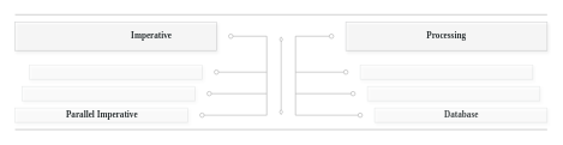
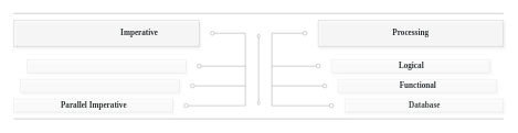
  <mxCell id="0" />
  <mxCell id="1" parent="0" />
  <mxCell id="2" value="" style="rounded=0;whiteSpace=wrap;html=1;fontFamily=Lucida Console;strokeColor=#2F3537;opacity=10;fillColor=#FFFFFF;shadow=1;fontColor=#2F3537;" vertex="1" parent="1"><mxGeometry x="20" y="150" width="240" height="20" as="geometry" /></mxCell>
  <mxCell id="3" value="" style="rounded=0;whiteSpace=wrap;html=1;fontFamily=Lucida Console;strokeColor=#2F3537;opacity=10;fillColor=#FFFFFF;shadow=1;fontColor=#2F3537;" vertex="1" parent="1"><mxGeometry x="30" y="120" width="240" height="20" as="geometry" /></mxCell>
  <mxCell id="4" value="" style="rounded=0;whiteSpace=wrap;html=1;fontFamily=Lucida Console;strokeColor=#2F3537;opacity=10;fillColor=#FFFFFF;shadow=1;fontColor=#2F3537;" vertex="1" parent="1"><mxGeometry x="40" y="90" width="240" height="20" as="geometry" /></mxCell>
  <mxCell id="5" value="" style="rounded=0;whiteSpace=wrap;html=1;fontFamily=Lucida Console;strokeColor=#2F3537;opacity=10;fillColor=#FFFFFF;shadow=1;fontColor=#2F3537;" vertex="1" parent="1"><mxGeometry x="500" y="90" width="240" height="20" as="geometry" /></mxCell>
  <mxCell id="6" value="" style="rounded=0;whiteSpace=wrap;html=1;fontFamily=Lucida Console;strokeColor=#2F3537;opacity=10;fillColor=#FFFFFF;shadow=1;fontColor=#2F3537;" vertex="1" parent="1"><mxGeometry x="510" y="120" width="240" height="20" as="geometry" /></mxCell>
  <mxCell id="7" value="Database" style="text;html=1;strokeColor=none;fillColor=none;align=center;verticalAlign=middle;whiteSpace=wrap;rounded=0;fontFamily=Fira Code;fontSource=https%3A%2F%2Ffonts.googleapis.com%2Fcss2%3Ffamily%3DFira%2BCode%3Awght%40300%26display%3Dswap';fontColor=#2F3537;fontStyle=1" vertex="1" parent="1"><mxGeometry x="522" y="150" width="238" height="20" as="geometry" /></mxCell>
+ <mxCell id="8" value="Functional" style="text;html=1;strokeColor=none;fillColor=none;align=center;verticalAlign=middle;whiteSpace=wrap;rounded=0;fontFamily=Fira Code;fontSource=https%3A%2F%2Ffonts.googleapis.com%2Fcss2%3Ffamily%3DFira%2BCode%3Awght%40300%26display%3Dswap';fontColor=#2F3537;fontStyle=1" vertex="1" parent="1"><mxGeometry x="512" y="120" width="238" height="20" as="geometry" /></mxCell>
+ <mxCell id="9" value="Logical" style="text;html=1;strokeColor=none;fillColor=none;align=center;verticalAlign=middle;whiteSpace=wrap;rounded=0;fontFamily=Fira Code;fontSource=https%3A%2F%2Ffonts.googleapis.com%2Fcss2%3Ffamily%3DFira%2BCode%3Awght%40300%26display%3Dswap';fontColor=#2F3537;fontStyle=1" vertex="1" parent="1"><mxGeometry x="502" y="90" width="238" height="20" as="geometry" /></mxCell>
  <mxCell id="10" value="Parallel Imperative" style="text;html=1;strokeColor=none;fillColor=none;align=center;verticalAlign=middle;whiteSpace=wrap;rounded=0;fontFamily=Fira Code;fontSource=https%3A%2F%2Ffonts.googleapis.com%2Fcss2%3Ffamily%3DFira%2BCode%3Awght%40300%26display%3Dswap';fontColor=#2F3537;fontStyle=1" vertex="1" parent="1"><mxGeometry x="22" y="150" width="238" height="20" as="geometry" /></mxCell>
  <mxCell id="11" value="" style="rounded=0;whiteSpace=wrap;html=1;fontFamily=Lucida Console;strokeColor=#2F3537;opacity=20;fillColor=#FFFFFF;shadow=1;fontColor=#2F3537;" vertex="1" parent="1"><mxGeometry x="20" y="30" width="280" height="40" as="geometry" /></mxCell>
  <mxCell id="12" value="" style="endArrow=none;html=1;fontColor=#B3B3B3;strokeColor=#B3B3B3;" edge="1" parent="1"><mxGeometry width="50" height="50" relative="1" as="geometry"><mxPoint x="20" y="20" as="sourcePoint" /><mxPoint x="760" y="20" as="targetPoint" /></mxGeometry></mxCell>
  <mxCell id="13" value="Imperative" style="text;html=1;strokeColor=none;fillColor=none;align=center;verticalAlign=middle;whiteSpace=wrap;rounded=0;fontFamily=Fira Code;fontSource=https%3A%2F%2Ffonts.googleapis.com%2Fcss2%3Ffamily%3DFira%2BCode%3Awght%40300%26display%3Dswap';fontColor=#2F3537;fontStyle=1" vertex="1" parent="1"><mxGeometry x="175" y="40" width="70" height="20" as="geometry" /></mxCell>
  <mxCell id="14" value="" style="rounded=0;whiteSpace=wrap;html=1;fontFamily=Lucida Console;strokeColor=#2F3537;opacity=20;fillColor=#FFFFFF;shadow=1;fontColor=#2F3537;" vertex="1" parent="1"><mxGeometry x="480" y="30" width="280" height="40" as="geometry" /></mxCell>
  <mxCell id="15" value="Processing" style="text;html=1;strokeColor=none;fillColor=none;align=center;verticalAlign=middle;whiteSpace=wrap;rounded=0;fontFamily=Fira Code;fontSource=https%3A%2F%2Ffonts.googleapis.com%2Fcss2%3Ffamily%3DFira%2BCode%3Awght%40300%26display%3Dswap';fontColor=#2F3537;fontStyle=1" vertex="1" parent="1"><mxGeometry x="585" y="40" width="70" height="20" as="geometry" /></mxCell>
  <mxCell id="16" value="" style="endArrow=none;html=1;fontColor=#B3B3B3;strokeColor=#B3B3B3;startArrow=oval;startFill=0;" edge="1" parent="1"><mxGeometry width="50" height="50" relative="1" as="geometry"><mxPoint x="320" y="50" as="sourcePoint" /><mxPoint x="370" y="50" as="targetPoint" /></mxGeometry></mxCell>
  <mxCell id="17" value="" style="endArrow=none;html=1;fontColor=#B3B3B3;strokeColor=#B3B3B3;" edge="1" parent="1"><mxGeometry width="50" height="50" relative="1" as="geometry"><mxPoint x="370" y="160" as="sourcePoint" /><mxPoint x="370" y="50" as="targetPoint" /></mxGeometry></mxCell>
  <mxCell id="18" value="" style="endArrow=oval;html=1;fontColor=#B3B3B3;strokeColor=#B3B3B3;endFill=0;" edge="1" parent="1"><mxGeometry width="50" height="50" relative="1" as="geometry"><mxPoint x="410" y="50" as="sourcePoint" /><mxPoint x="460" y="50" as="targetPoint" /></mxGeometry></mxCell>
  <mxCell id="19" value="" style="endArrow=none;html=1;fontColor=#B3B3B3;strokeColor=#B3B3B3;" edge="1" parent="1"><mxGeometry width="50" height="50" relative="1" as="geometry"><mxPoint x="410" y="160" as="sourcePoint" /><mxPoint x="410" y="50" as="targetPoint" /></mxGeometry></mxCell>
  <mxCell id="20" value="" style="rounded=0;whiteSpace=wrap;html=1;fontFamily=Lucida Console;strokeColor=#2F3537;opacity=10;fillColor=#FFFFFF;shadow=1;fontColor=#2F3537;" vertex="1" parent="1"><mxGeometry x="520" y="150" width="240" height="20" as="geometry" /></mxCell>
  <mxCell id="21" value="" style="endArrow=none;html=1;fontColor=#B3B3B3;strokeColor=#B3B3B3;startArrow=oval;startFill=0;" edge="1" parent="1"><mxGeometry width="50" height="50" relative="1" as="geometry"><mxPoint x="300" y="100" as="sourcePoint" /><mxPoint x="370" y="100" as="targetPoint" /></mxGeometry></mxCell>
  <mxCell id="22" value="" style="endArrow=oval;html=1;fontColor=#B3B3B3;strokeColor=#B3B3B3;endFill=0;" edge="1" parent="1"><mxGeometry width="50" height="50" relative="1" as="geometry"><mxPoint x="410" y="100" as="sourcePoint" /><mxPoint x="480" y="100" as="targetPoint" /></mxGeometry></mxCell>
  <mxCell id="23" value="" style="endArrow=oval;html=1;fontColor=#B3B3B3;strokeColor=#B3B3B3;endFill=0;" edge="1" parent="1"><mxGeometry width="50" height="50" relative="1" as="geometry"><mxPoint x="410" y="130" as="sourcePoint" /><mxPoint x="490" y="130" as="targetPoint" /></mxGeometry></mxCell>
  <mxCell id="24" value="" style="endArrow=none;html=1;fontColor=#B3B3B3;strokeColor=#B3B3B3;startArrow=oval;startFill=0;" edge="1" parent="1"><mxGeometry width="50" height="50" relative="1" as="geometry"><mxPoint x="290" y="130" as="sourcePoint" /><mxPoint x="370" y="130" as="targetPoint" /></mxGeometry></mxCell>
  <mxCell id="25" value="" style="endArrow=none;html=1;fontColor=#B3B3B3;strokeColor=#B3B3B3;startArrow=oval;startFill=0;" edge="1" parent="1"><mxGeometry width="50" height="50" relative="1" as="geometry"><mxPoint x="280" y="160" as="sourcePoint" /><mxPoint x="370" y="160" as="targetPoint" /></mxGeometry></mxCell>
  <mxCell id="26" value="" style="endArrow=oval;html=1;fontColor=#B3B3B3;strokeColor=#B3B3B3;endFill=0;" edge="1" parent="1"><mxGeometry width="50" height="50" relative="1" as="geometry"><mxPoint x="410" y="160" as="sourcePoint" /><mxPoint x="500" y="160" as="targetPoint" /></mxGeometry></mxCell>
  <mxCell id="27" value="" style="endArrow=diamondThin;html=1;fontColor=#B3B3B3;strokeColor=#B3B3B3;startArrow=diamondThin;startFill=0;endFill=0;" edge="1" parent="1"><mxGeometry width="50" height="50" relative="1" as="geometry"><mxPoint x="390" y="160" as="sourcePoint" /><mxPoint x="390" y="50" as="targetPoint" /></mxGeometry></mxCell>
  <mxCell id="28" value="" style="endArrow=none;html=1;fontColor=#B3B3B3;strokeColor=#B3B3B3;" edge="1" parent="1"><mxGeometry width="50" height="50" relative="1" as="geometry"><mxPoint x="20" y="180" as="sourcePoint" /><mxPoint x="760" y="180" as="targetPoint" /></mxGeometry></mxCell>
